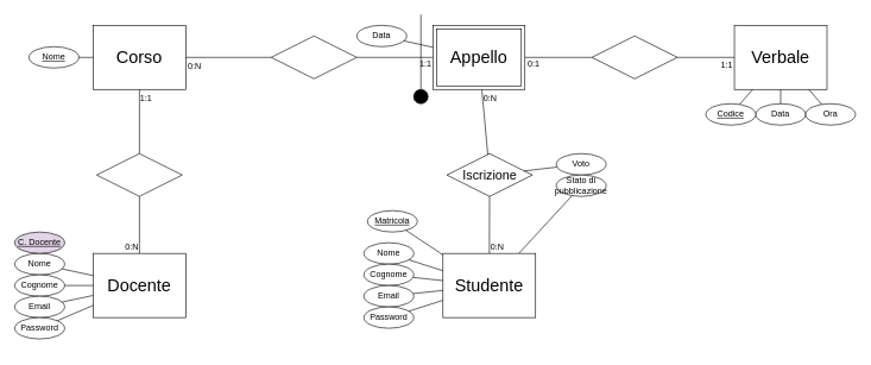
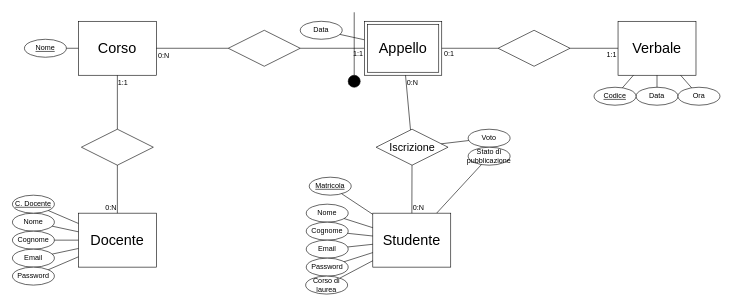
  <mxCell id="0" />
  <mxCell id="1" parent="0" />
  <mxCell id="2" value="&lt;font style=&quot;font-size: 24px;&quot;&gt;Docente&lt;/font&gt;" style="whiteSpace=wrap;html=1;align=center;" vertex="1" parent="1"><mxGeometry x="130" y="355" width="130" height="90" as="geometry" /></mxCell>
  <mxCell id="3" value="Nome" style="ellipse;whiteSpace=wrap;html=1;align=center;" vertex="1" parent="1"><mxGeometry x="20" y="355" width="70" height="30" as="geometry" /></mxCell>
  <mxCell id="4" value="Cognome" style="ellipse;whiteSpace=wrap;html=1;align=center;" vertex="1" parent="1"><mxGeometry x="20" y="385" width="70" height="30" as="geometry" /></mxCell>
  <mxCell id="5" value="Email" style="ellipse;whiteSpace=wrap;html=1;align=center;" vertex="1" parent="1"><mxGeometry x="20" y="415" width="70" height="30" as="geometry" /></mxCell>
  <mxCell id="6" value="Password" style="ellipse;whiteSpace=wrap;html=1;align=center;" vertex="1" parent="1"><mxGeometry x="20" y="445" width="70" height="30" as="geometry" /></mxCell>
- <mxCell id="7" value="C. Docente" style="ellipse;whiteSpace=wrap;html=1;align=center;fontStyle=4;fillColor=#e1d5e7;" vertex="1" parent="1"><mxGeometry x="20" y="325" width="70" height="30" as="geometry" /></mxCell>
+ <mxCell id="7" value="C. Docente" style="ellipse;whiteSpace=wrap;html=1;align=center;fontStyle=4;" vertex="1" parent="1"><mxGeometry x="20" y="325" width="70" height="30" as="geometry" /></mxCell>
  <mxCell id="8" value="&lt;font style=&quot;font-size: 24px;&quot;&gt;Corso&lt;/font&gt;" style="whiteSpace=wrap;html=1;align=center;" vertex="1" parent="1"><mxGeometry x="130" y="35" width="130" height="90" as="geometry" /></mxCell>
  <mxCell id="9" value="Nome" style="ellipse;whiteSpace=wrap;html=1;align=center;fontStyle=4;" vertex="1" parent="1"><mxGeometry x="40" y="65" width="70" height="30" as="geometry" /></mxCell>
  <mxCell id="10" value="" style="shape=rhombus;perimeter=rhombusPerimeter;whiteSpace=wrap;html=1;align=center;" vertex="1" parent="1"><mxGeometry x="135" y="215" width="120" height="60" as="geometry" /></mxCell>
+ <mxCell id="11" value="" style="endArrow=none;html=1;rounded=0;" edge="1" parent="1" source="2" target="7"><mxGeometry width="50" height="50" relative="1" as="geometry"><mxPoint x="120" y="525" as="sourcePoint" /><mxPoint x="170" y="475" as="targetPoint" /></mxGeometry></mxCell>
  <mxCell id="12" value="" style="endArrow=none;html=1;rounded=0;" edge="1" parent="1" source="2" target="3"><mxGeometry width="50" height="50" relative="1" as="geometry"><mxPoint x="140" y="382" as="sourcePoint" /><mxPoint x="90" y="361" as="targetPoint" /></mxGeometry></mxCell>
  <mxCell id="13" value="" style="endArrow=none;html=1;rounded=0;" edge="1" parent="1" source="2" target="4"><mxGeometry width="50" height="50" relative="1" as="geometry"><mxPoint x="150" y="392" as="sourcePoint" /><mxPoint x="100" y="371" as="targetPoint" /></mxGeometry></mxCell>
  <mxCell id="14" value="" style="endArrow=none;html=1;rounded=0;" edge="1" parent="1" source="2" target="5"><mxGeometry width="50" height="50" relative="1" as="geometry"><mxPoint x="160" y="402" as="sourcePoint" /><mxPoint x="110" y="381" as="targetPoint" /></mxGeometry></mxCell>
  <mxCell id="15" value="" style="endArrow=none;html=1;rounded=0;" edge="1" parent="1" source="2" target="6"><mxGeometry width="50" height="50" relative="1" as="geometry"><mxPoint x="170" y="412" as="sourcePoint" /><mxPoint x="120" y="391" as="targetPoint" /></mxGeometry></mxCell>
  <mxCell id="16" value="" style="endArrow=none;html=1;rounded=0;" edge="1" parent="1" source="8" target="9"><mxGeometry width="50" height="50" relative="1" as="geometry"><mxPoint x="120" y="50" as="sourcePoint" /><mxPoint x="70" y="29" as="targetPoint" /></mxGeometry></mxCell>
  <mxCell id="17" value="" style="endArrow=none;html=1;rounded=0;" edge="1" parent="1" source="10" target="2"><mxGeometry relative="1" as="geometry"><mxPoint x="20" y="295" as="sourcePoint" /><mxPoint x="180" y="295" as="targetPoint" /></mxGeometry></mxCell>
  <mxCell id="18" value="0:N" style="resizable=0;html=1;whiteSpace=wrap;align=right;verticalAlign=bottom;" connectable="0" vertex="1" parent="17"><mxGeometry x="1" relative="1" as="geometry"><mxPoint as="offset" /></mxGeometry></mxCell>
  <mxCell id="19" value="" style="endArrow=none;html=1;rounded=0;" edge="1" parent="1" source="10" target="8"><mxGeometry relative="1" as="geometry"><mxPoint x="140" y="200.2" as="sourcePoint" /><mxPoint x="175.729" as="targetPoint" y="115" /></mxGeometry></mxCell>
  <mxCell id="20" value="1:1" style="resizable=0;html=1;whiteSpace=wrap;align=right;verticalAlign=bottom;" connectable="0" vertex="1" parent="19"><mxGeometry x="1" relative="1" as="geometry"><mxPoint x="19" y="20" as="offset" /></mxGeometry></mxCell>
  <mxCell id="21" value="Data" style="ellipse;whiteSpace=wrap;html=1;align=center;" vertex="1" parent="1"><mxGeometry x="500" y="35" width="70" height="30" as="geometry" /></mxCell>
  <mxCell id="22" value="" style="endArrow=none;html=1;rounded=0;" edge="1" parent="1" source="28" target="21"><mxGeometry width="50" height="50" relative="1" as="geometry"><mxPoint x="631" y="83" as="sourcePoint" /><mxPoint x="590" y="79" as="targetPoint" /></mxGeometry></mxCell>
  <mxCell id="23" value="" style="shape=rhombus;perimeter=rhombusPerimeter;whiteSpace=wrap;html=1;align=center;" vertex="1" parent="1"><mxGeometry x="380" y="50" width="120" height="60" as="geometry" /></mxCell>
  <mxCell id="24" value="" style="endArrow=none;html=1;rounded=0;" edge="1" parent="1" source="23" target="8"><mxGeometry relative="1" as="geometry"><mxPoint x="101" y="233" as="sourcePoint" /><mxPoint x="172" y="135" as="targetPoint" /></mxGeometry></mxCell>
  <mxCell id="25" value="0:N" style="resizable=0;html=1;whiteSpace=wrap;align=right;verticalAlign=bottom;" connectable="0" vertex="1" parent="24"><mxGeometry x="1" relative="1" as="geometry"><mxPoint x="23" y="20" as="offset" /></mxGeometry></mxCell>
  <mxCell id="26" value="" style="endArrow=none;html=1;rounded=0;" edge="1" parent="1" source="23" target="28"><mxGeometry relative="1" as="geometry"><mxPoint x="111" y="243" as="sourcePoint" /><mxPoint x="182" y="145" as="targetPoint" /></mxGeometry></mxCell>
  <mxCell id="27" value="1:1" style="resizable=0;html=1;whiteSpace=wrap;align=right;verticalAlign=bottom;" connectable="0" vertex="1" parent="26"><mxGeometry x="1" relative="1" as="geometry"><mxPoint x="-1" y="17" as="offset" /></mxGeometry></mxCell>
  <mxCell id="28" value="&lt;font style=&quot;font-size: 24px;&quot;&gt;Appello&lt;/font&gt;" style="shape=ext;margin=3;double=1;whiteSpace=wrap;html=1;align=center;" vertex="1" parent="1"><mxGeometry x="607" y="35" width="129" height="90" as="geometry" /></mxCell>
  <mxCell id="29" value="" style="endArrow=none;html=1;rounded=0;" edge="1" parent="1" source="31"><mxGeometry width="50" height="50" relative="1" as="geometry"><mxPoint x="590" y="140" as="sourcePoint" /><mxPoint x="590" y="20" as="targetPoint" /></mxGeometry></mxCell>
  <mxCell id="30" value="" style="endArrow=none;html=1;rounded=0;" edge="1" parent="1" target="31"><mxGeometry width="50" height="50" relative="1" as="geometry"><mxPoint x="580" y="140" as="sourcePoint" /><mxPoint x="580" y="20" as="targetPoint" /></mxGeometry></mxCell>
  <mxCell id="31" value="" style="ellipse;whiteSpace=wrap;html=1;aspect=fixed;fillColor=#000000;" vertex="1" parent="1"><mxGeometry x="580" y="125" width="20" height="20" as="geometry" /></mxCell>
  <mxCell id="32" value="&lt;font style=&quot;font-size: 18px;&quot;&gt;Iscrizione&lt;/font&gt;" style="shape=rhombus;perimeter=rhombusPerimeter;whiteSpace=wrap;html=1;align=center;" vertex="1" parent="1"><mxGeometry x="626.5" y="215" width="120" height="60" as="geometry" /></mxCell>
  <mxCell id="33" value="" style="endArrow=none;html=1;rounded=0;" edge="1" parent="1" source="32" target="28"><mxGeometry relative="1" as="geometry"><mxPoint x="770" y="245" as="sourcePoint" /><mxPoint x="770" y="155" as="targetPoint" /></mxGeometry></mxCell>
  <mxCell id="34" value="0:N" style="resizable=0;html=1;whiteSpace=wrap;align=right;verticalAlign=bottom;" connectable="0" vertex="1" parent="33"><mxGeometry x="1" relative="1" as="geometry"><mxPoint x="22" y="20" as="offset" /></mxGeometry></mxCell>
  <mxCell id="35" value="Voto" style="ellipse;whiteSpace=wrap;html=1;align=center;" vertex="1" parent="1"><mxGeometry x="780" y="215" width="70" height="30" as="geometry" /></mxCell>
  <mxCell id="36" value="Stato di pubblicazione" style="ellipse;whiteSpace=wrap;html=1;align=center;" vertex="1" parent="1"><mxGeometry x="780" y="245" width="70" height="30" as="geometry" /></mxCell>
  <mxCell id="37" value="" style="endArrow=none;html=1;rounded=0;" edge="1" parent="1" source="35" target="32"><mxGeometry width="50" height="50" relative="1" as="geometry"><mxPoint x="632" y="77" as="sourcePoint" /><mxPoint x="577" y="66" as="targetPoint" /></mxGeometry></mxCell>
  <mxCell id="38" value="" style="endArrow=none;html=1;rounded=0;" edge="1" parent="1" source="36" target="39"><mxGeometry width="50" height="50" relative="1" as="geometry"><mxPoint x="791" y="244" as="sourcePoint" /><mxPoint x="745" y="249" as="targetPoint" /></mxGeometry></mxCell>
  <mxCell id="39" value="&lt;font style=&quot;font-size: 24px;&quot;&gt;Studente&lt;/font&gt;" style="whiteSpace=wrap;html=1;align=center;" vertex="1" parent="1"><mxGeometry x="621" y="355" width="130" height="90" as="geometry" /></mxCell>
  <mxCell id="40" value="Nome" style="ellipse;whiteSpace=wrap;html=1;align=center;" vertex="1" parent="1"><mxGeometry x="510" y="340" width="70" height="30" as="geometry" /></mxCell>
  <mxCell id="41" value="Cognome" style="ellipse;whiteSpace=wrap;html=1;align=center;" vertex="1" parent="1"><mxGeometry x="510" y="370" width="70" height="30" as="geometry" /></mxCell>
  <mxCell id="42" value="Email" style="ellipse;whiteSpace=wrap;html=1;align=center;" vertex="1" parent="1"><mxGeometry x="510" y="400" width="70" height="30" as="geometry" /></mxCell>
  <mxCell id="43" value="Password" style="ellipse;whiteSpace=wrap;html=1;align=center;" vertex="1" parent="1"><mxGeometry x="510" y="430" width="70" height="30" as="geometry" /></mxCell>
  <mxCell id="44" value="Matricola" style="ellipse;whiteSpace=wrap;html=1;align=center;fontStyle=4;" vertex="1" parent="1"><mxGeometry x="515" y="295" width="70" height="30" as="geometry" /></mxCell>
  <mxCell id="45" value="" style="endArrow=none;html=1;rounded=0;" edge="1" parent="1" source="39" target="44"><mxGeometry width="50" height="50" relative="1" as="geometry"><mxPoint x="611" y="525" as="sourcePoint" /><mxPoint x="661" y="475" as="targetPoint" /></mxGeometry></mxCell>
  <mxCell id="46" value="" style="endArrow=none;html=1;rounded=0;" edge="1" parent="1" source="39" target="40"><mxGeometry width="50" height="50" relative="1" as="geometry"><mxPoint x="631" y="382" as="sourcePoint" /><mxPoint x="581" y="361" as="targetPoint" /></mxGeometry></mxCell>
  <mxCell id="47" value="" style="endArrow=none;html=1;rounded=0;" edge="1" parent="1" source="39" target="41"><mxGeometry width="50" height="50" relative="1" as="geometry"><mxPoint x="641" y="392" as="sourcePoint" /><mxPoint x="591" y="371" as="targetPoint" /></mxGeometry></mxCell>
  <mxCell id="48" value="" style="endArrow=none;html=1;rounded=0;" edge="1" parent="1" source="39" target="42"><mxGeometry width="50" height="50" relative="1" as="geometry"><mxPoint x="651" y="402" as="sourcePoint" /><mxPoint x="601" y="381" as="targetPoint" /></mxGeometry></mxCell>
  <mxCell id="49" value="" style="endArrow=none;html=1;rounded=0;" edge="1" parent="1" source="39" target="43"><mxGeometry width="50" height="50" relative="1" as="geometry"><mxPoint x="661" y="412" as="sourcePoint" /><mxPoint x="611" y="391" as="targetPoint" /></mxGeometry></mxCell>
+ <mxCell id="50" value="Corso di laurea" style="ellipse;whiteSpace=wrap;html=1;align=center;" vertex="1" parent="1"><mxGeometry x="509" y="460" width="70" height="30" as="geometry" /></mxCell>
+ <mxCell id="51" value="" style="endArrow=none;html=1;rounded=0;" edge="1" parent="1" source="39" target="50"><mxGeometry width="50" height="50" relative="1" as="geometry"><mxPoint x="631" y="438" as="sourcePoint" /><mxPoint x="581" y="459" as="targetPoint" /></mxGeometry></mxCell>
  <mxCell id="52" value="" style="endArrow=none;html=1;rounded=0;" edge="1" parent="1" source="32" target="39"><mxGeometry relative="1" as="geometry"><mxPoint x="697" y="225" as="sourcePoint" /><mxPoint x="697" y="135" as="targetPoint" /></mxGeometry></mxCell>
  <mxCell id="53" value="0:N" style="resizable=0;html=1;whiteSpace=wrap;align=right;verticalAlign=bottom;" connectable="0" vertex="1" parent="52"><mxGeometry x="1" relative="1" as="geometry"><mxPoint x="22" as="offset" /></mxGeometry></mxCell>
  <mxCell id="54" value="&lt;font style=&quot;font-size: 24px;&quot;&gt;Verbale&lt;/font&gt;" style="whiteSpace=wrap;html=1;align=center;" vertex="1" parent="1"><mxGeometry x="1030" y="35" width="130" height="90" as="geometry" /></mxCell>
  <mxCell id="55" value="Data" style="ellipse;whiteSpace=wrap;html=1;align=center;" vertex="1" parent="1"><mxGeometry x="1060" y="145" width="70" height="30" as="geometry" /></mxCell>
  <mxCell id="56" value="Ora" style="ellipse;whiteSpace=wrap;html=1;align=center;" vertex="1" parent="1"><mxGeometry x="1130" y="145" width="70" height="30" as="geometry" /></mxCell>
  <mxCell id="57" value="Codice" style="ellipse;whiteSpace=wrap;html=1;align=center;fontStyle=4;" vertex="1" parent="1"><mxGeometry x="990" y="145" width="70" height="30" as="geometry" /></mxCell>
  <mxCell id="58" value="" style="endArrow=none;html=1;rounded=0;" edge="1" parent="1" source="54" target="57"><mxGeometry width="50" height="50" relative="1" as="geometry"><mxPoint x="1020" y="205" as="sourcePoint" /><mxPoint x="1070" y="155" as="targetPoint" /></mxGeometry></mxCell>
  <mxCell id="59" value="" style="endArrow=none;html=1;rounded=0;" edge="1" parent="1" source="54" target="55"><mxGeometry width="50" height="50" relative="1" as="geometry"><mxPoint x="1040" y="62" as="sourcePoint" /><mxPoint x="990" y="41" as="targetPoint" /></mxGeometry></mxCell>
  <mxCell id="60" value="" style="endArrow=none;html=1;rounded=0;" edge="1" parent="1" source="54" target="56"><mxGeometry width="50" height="50" relative="1" as="geometry"><mxPoint x="1050" y="72" as="sourcePoint" /><mxPoint x="1000" y="51" as="targetPoint" /></mxGeometry></mxCell>
  <mxCell id="61" value="" style="shape=rhombus;perimeter=rhombusPerimeter;whiteSpace=wrap;html=1;align=center;" vertex="1" parent="1"><mxGeometry x="830" y="50" width="120" height="60" as="geometry" /></mxCell>
  <mxCell id="62" value="" style="endArrow=none;html=1;rounded=0;" edge="1" parent="1" source="61" target="28"><mxGeometry relative="1" as="geometry"><mxPoint x="680" y="-95" as="sourcePoint" /><mxPoint x="802" y="-95" as="targetPoint" /></mxGeometry></mxCell>
  <mxCell id="63" value="0:1" style="resizable=0;html=1;whiteSpace=wrap;align=right;verticalAlign=bottom;" connectable="0" vertex="1" parent="62"><mxGeometry x="1" relative="1" as="geometry"><mxPoint x="22" y="18" as="offset" /></mxGeometry></mxCell>
  <mxCell id="64" value="" style="endArrow=none;html=1;rounded=0;" edge="1" parent="1" source="61" target="54"><mxGeometry relative="1" as="geometry"><mxPoint x="840" y="90" as="sourcePoint" /><mxPoint x="761" y="90" as="targetPoint" /></mxGeometry></mxCell>
  <mxCell id="65" value="1:1" style="resizable=0;html=1;whiteSpace=wrap;align=right;verticalAlign=bottom;" connectable="0" vertex="1" parent="64"><mxGeometry x="1" relative="1" as="geometry"><mxPoint x="-1" y="19" as="offset" /></mxGeometry></mxCell>
